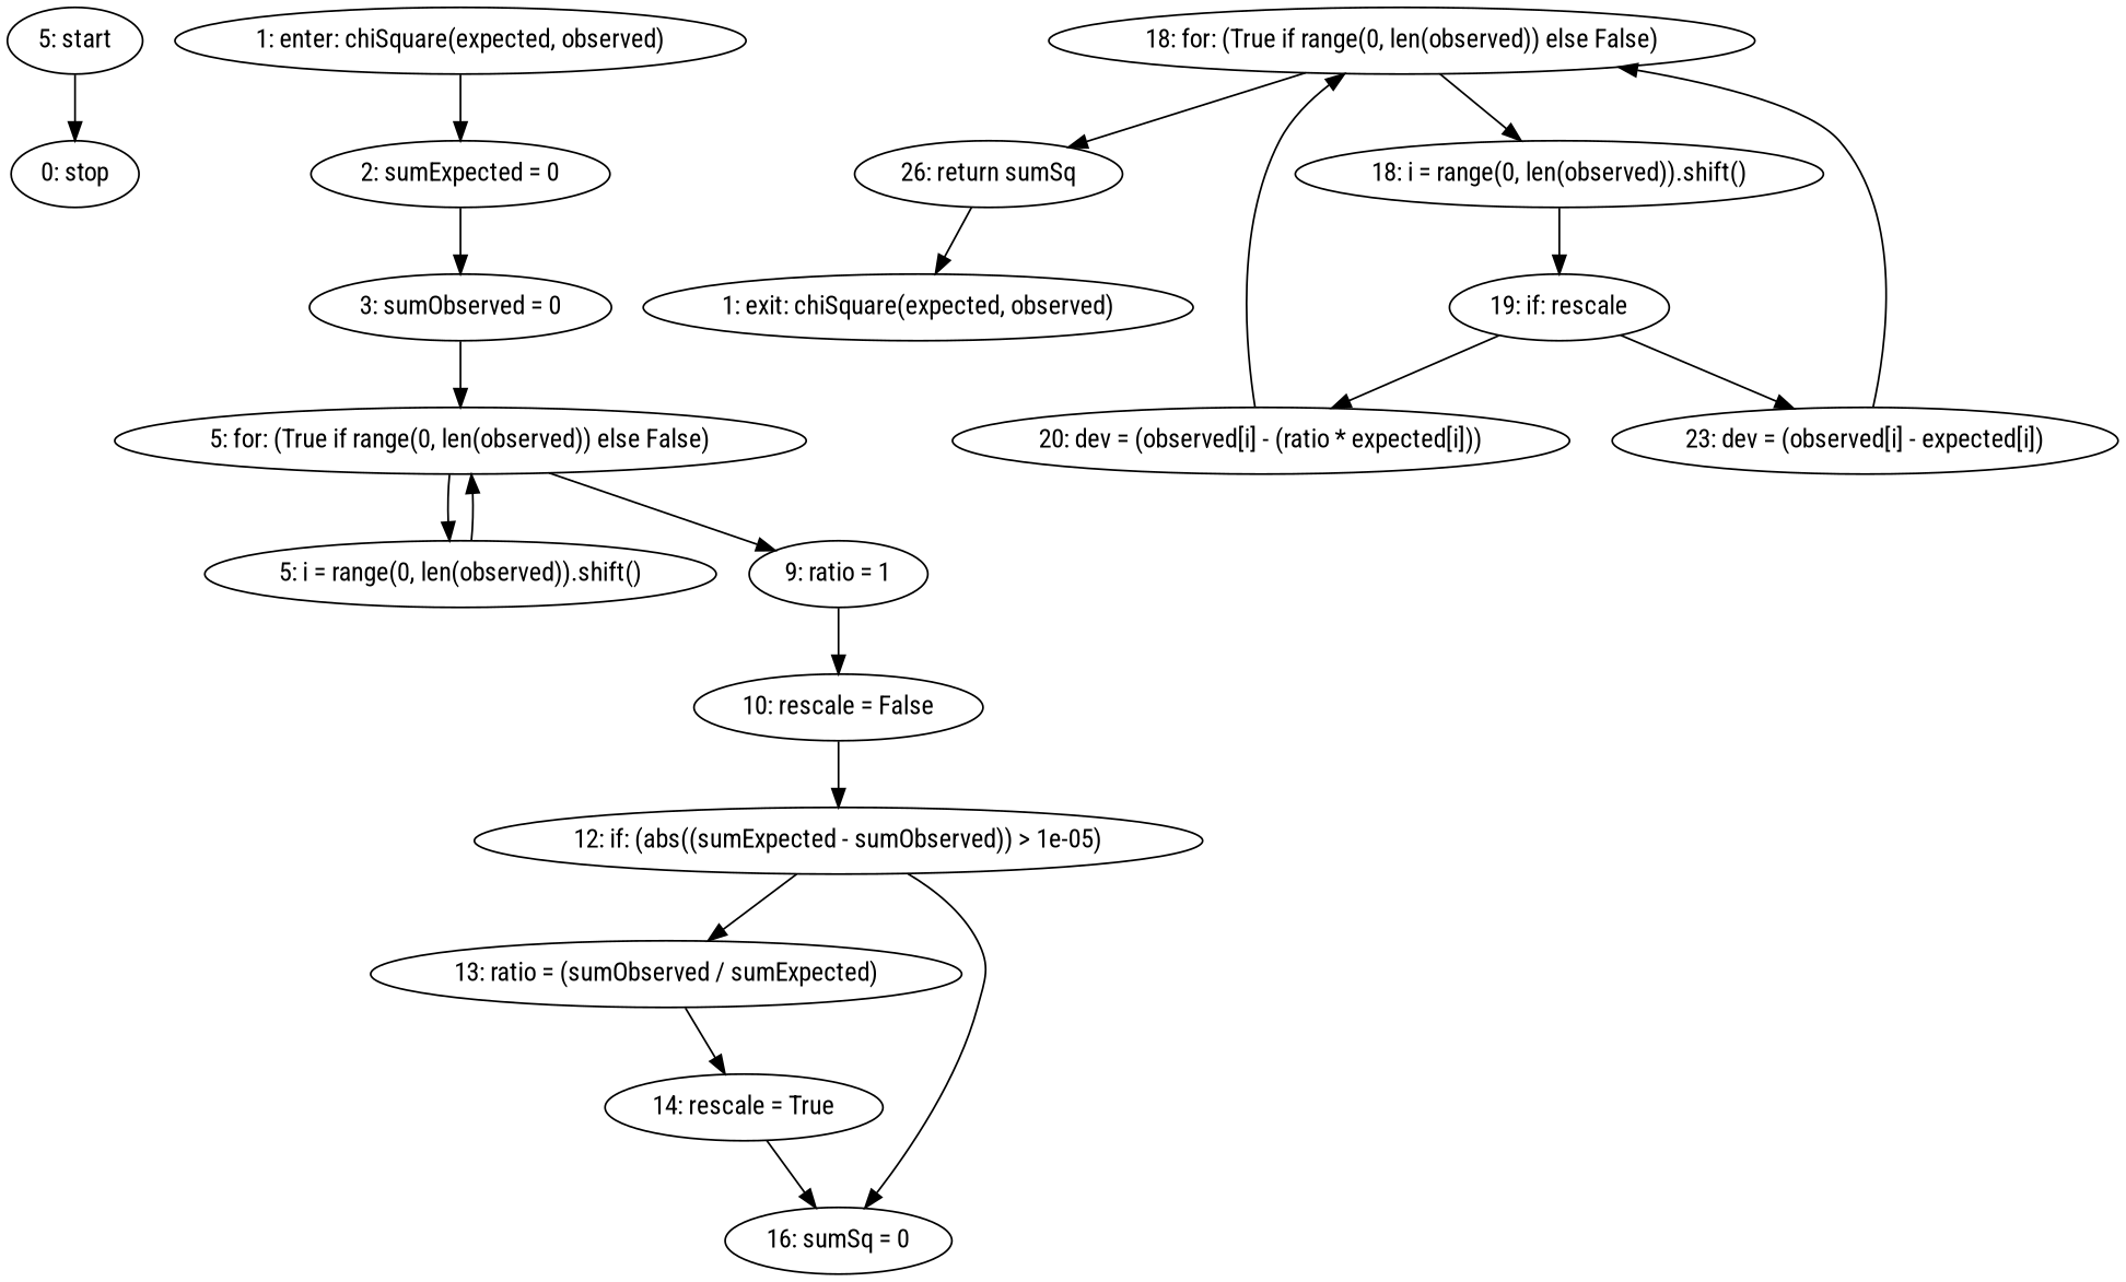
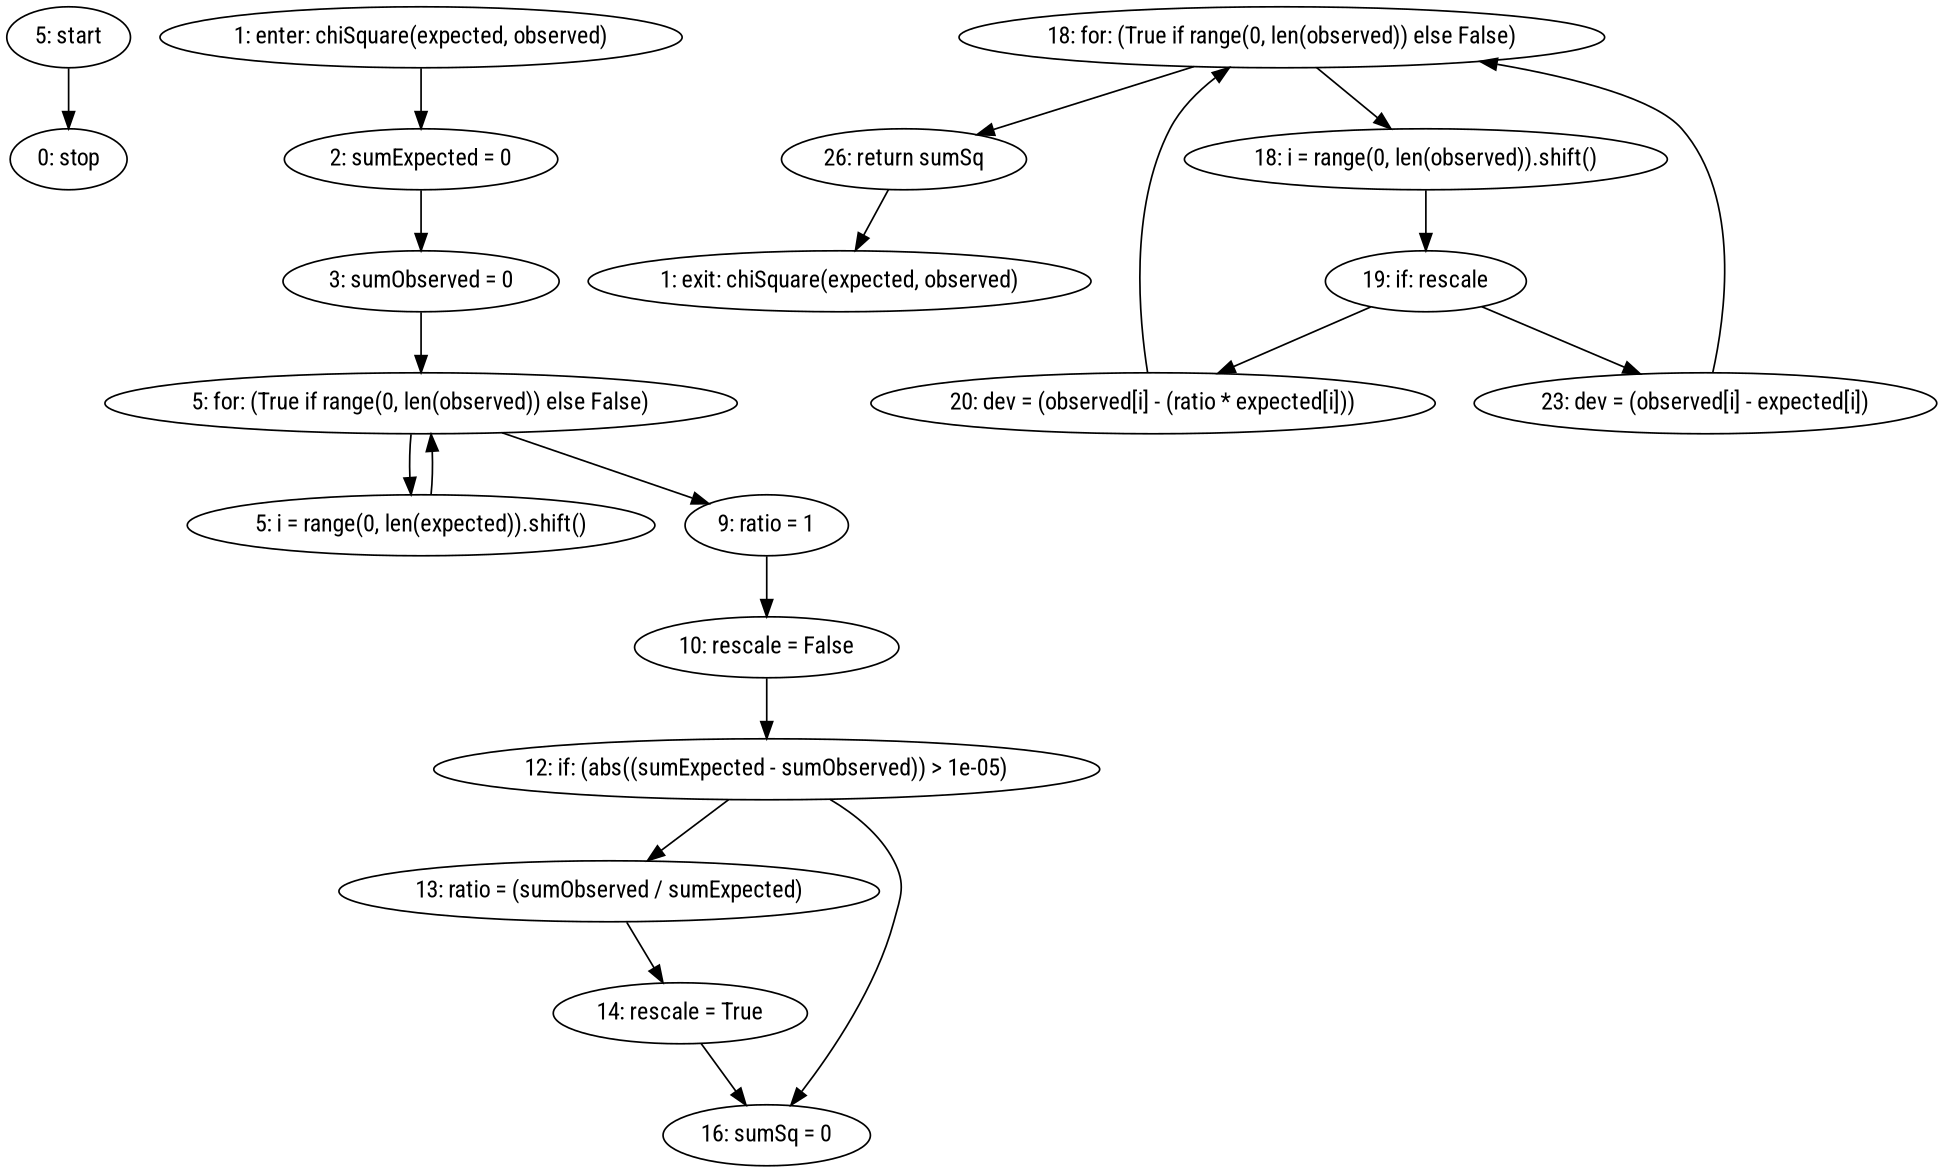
  strict digraph {
    fontname="Roboto Condensed"
    node [fontname="Roboto Condensed"]
    edge [fontname="Roboto Condensed"]
    n1 [label="5: start"]
    n2 [label="0: stop"]
    n3 [label="1: enter: chiSquare(expected, observed)"]
    n4 [label="2: sumExpected = 0"]
    n5 [label="3: sumObserved = 0"]
    n6 [label="5: for: (True if range(0, len(observed)) else False)"]
-   n7 [label="5: i = range(0, len(observed)).shift()"]
+   n7 [label="5: i = range(0, len(expected)).shift()"]
    n8 [label="9: ratio = 1"]
    n9 [label="1: exit: chiSquare(expected, observed)"]
    n10 [label="26: return sumSq"]
    n11 [label="10: rescale = False"]
    n12 [label="12: if: (abs((sumExpected - sumObserved)) > 1e-05)"]
    n13 [label="13: ratio = (sumObserved / sumExpected)"]
    n14 [label="16: sumSq = 0"]
    n15 [label="14: rescale = True"]
    n16 [label="18: for: (True if range(0, len(observed)) else False)"]
    n17 [label="18: i = range(0, len(observed)).shift()"]
    n18 [label="19: if: rescale"]
    n19 [label="20: dev = (observed[i] - (ratio * expected[i]))"]
    n20 [label="23: dev = (observed[i] - expected[i])"]
    n1 -> n2
    n3 -> n4
    n4 -> n5
    n5 -> n6
    n6 -> n7
    n6 -> n8
    n7 -> n6
    n8 -> n11
    n10 -> n9
    n11 -> n12
    n12 -> n13
    n12 -> n14
    n13 -> n15
    n15 -> n14
    n16 -> n10
    n16 -> n17
    n17 -> n18
    n18 -> n19
    n18 -> n20
    n19 -> n16
    n20 -> n16
  }
